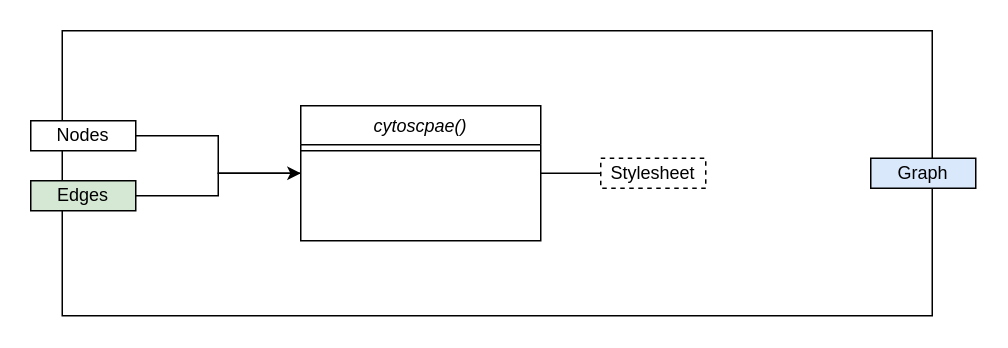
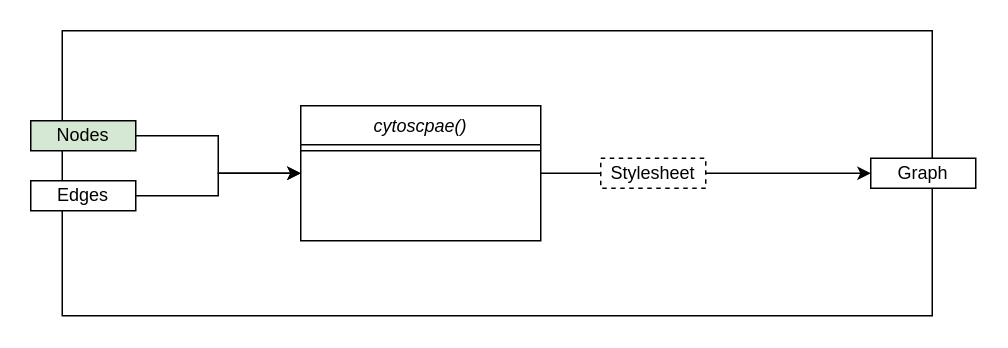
  <mxCell id="0" />
  <mxCell id="1" parent="0" />
  <mxCell id="2" value="" style="rounded=0;whiteSpace=wrap;html=1;" vertex="1" parent="1"><mxGeometry x="41" y="20" width="580" height="190" as="geometry" /></mxCell>
  <mxCell id="3" style="edgeStyle=orthogonalEdgeStyle;rounded=0;orthogonalLoop=1;jettySize=auto;html=1;entryX=0;entryY=0.5;entryDx=0;entryDy=0;" edge="1" parent="1" source="4" target="8"><mxGeometry relative="1" as="geometry" /></mxCell>
- <mxCell id="4" value="Nodes" style="rounded=0;whiteSpace=wrap;html=1;" vertex="1" parent="1"><mxGeometry x="20" y="80" width="70" height="20" as="geometry" /></mxCell>
- <mxCell id="5" style="edgeStyle=orthogonalEdgeStyle;rounded=0;orthogonalLoop=1;jettySize=auto;html=1;entryX=0;entryY=0.5;entryDx=0;entryDy=0;endArrow=none;" edge="1" parent="1" source="6" target="8"><mxGeometry relative="1" as="geometry"><mxPoint x="160" y="140" as="targetPoint" /></mxGeometry></mxCell>
- <mxCell id="6" value="Edges" style="rounded=0;whiteSpace=wrap;html=1;fillColor=#d5e8d4;" vertex="1" parent="1"><mxGeometry x="20" y="120" width="70" height="20" as="geometry" /></mxCell>
+ <mxCell id="4" value="Nodes" style="rounded=0;whiteSpace=wrap;html=1;fillColor=#d5e8d4;" vertex="1" parent="1"><mxGeometry x="20" y="80" width="70" height="20" as="geometry" /></mxCell>
+ <mxCell id="5" style="edgeStyle=orthogonalEdgeStyle;rounded=0;orthogonalLoop=1;jettySize=auto;html=1;entryX=0;entryY=0.5;entryDx=0;entryDy=0;" edge="1" parent="1" source="6" target="8"><mxGeometry relative="1" as="geometry"><mxPoint x="160" y="140" as="targetPoint" /></mxGeometry></mxCell>
+ <mxCell id="6" value="Edges" style="rounded=0;whiteSpace=wrap;html=1;" vertex="1" parent="1"><mxGeometry x="20" y="120" width="70" height="20" as="geometry" /></mxCell>
  <mxCell id="7" style="edgeStyle=orthogonalEdgeStyle;rounded=0;orthogonalLoop=1;jettySize=auto;html=1;endArrow=none;" edge="1" parent="1" source="8" target="11"><mxGeometry relative="1" as="geometry" /></mxCell>
  <mxCell id="8" value="cytoscpae()" style="swimlane;fontStyle=2;align=center;verticalAlign=top;childLayout=stackLayout;horizontal=1;startSize=26;horizontalStack=0;resizeParent=1;resizeLast=0;collapsible=1;marginBottom=0;rounded=0;shadow=0;strokeWidth=1;" vertex="1" parent="1"><mxGeometry x="200" y="70" width="160" height="90" as="geometry"><mxRectangle x="120" y="80" width="160" height="26" as="alternateBounds" /></mxGeometry></mxCell>
  <mxCell id="9" value="" style="line;html=1;strokeWidth=1;align=left;verticalAlign=middle;spacingTop=-1;spacingLeft=3;spacingRight=3;rotatable=0;labelPosition=right;points=[];portConstraint=eastwest;" vertex="1" parent="8"><mxGeometry y="26" width="160" height="8" as="geometry" /></mxCell>
+ <mxCell id="10" style="edgeStyle=orthogonalEdgeStyle;rounded=0;orthogonalLoop=1;jettySize=auto;html=1;" edge="1" parent="1" source="11" target="12"><mxGeometry relative="1" as="geometry" /></mxCell>
  <mxCell id="11" value="Stylesheet" style="rounded=0;whiteSpace=wrap;html=1;dashed=1;" vertex="1" parent="1"><mxGeometry x="400" y="105" width="70" height="20" as="geometry" /></mxCell>
- <mxCell id="12" value="Graph" style="rounded=0;whiteSpace=wrap;html=1;fillColor=#dae8fc;" vertex="1" parent="1"><mxGeometry x="580" y="105" width="70" height="20" as="geometry" /></mxCell>
+ <mxCell id="12" value="Graph" style="rounded=0;whiteSpace=wrap;html=1;" vertex="1" parent="1"><mxGeometry x="580" y="105" width="70" height="20" as="geometry" /></mxCell>
